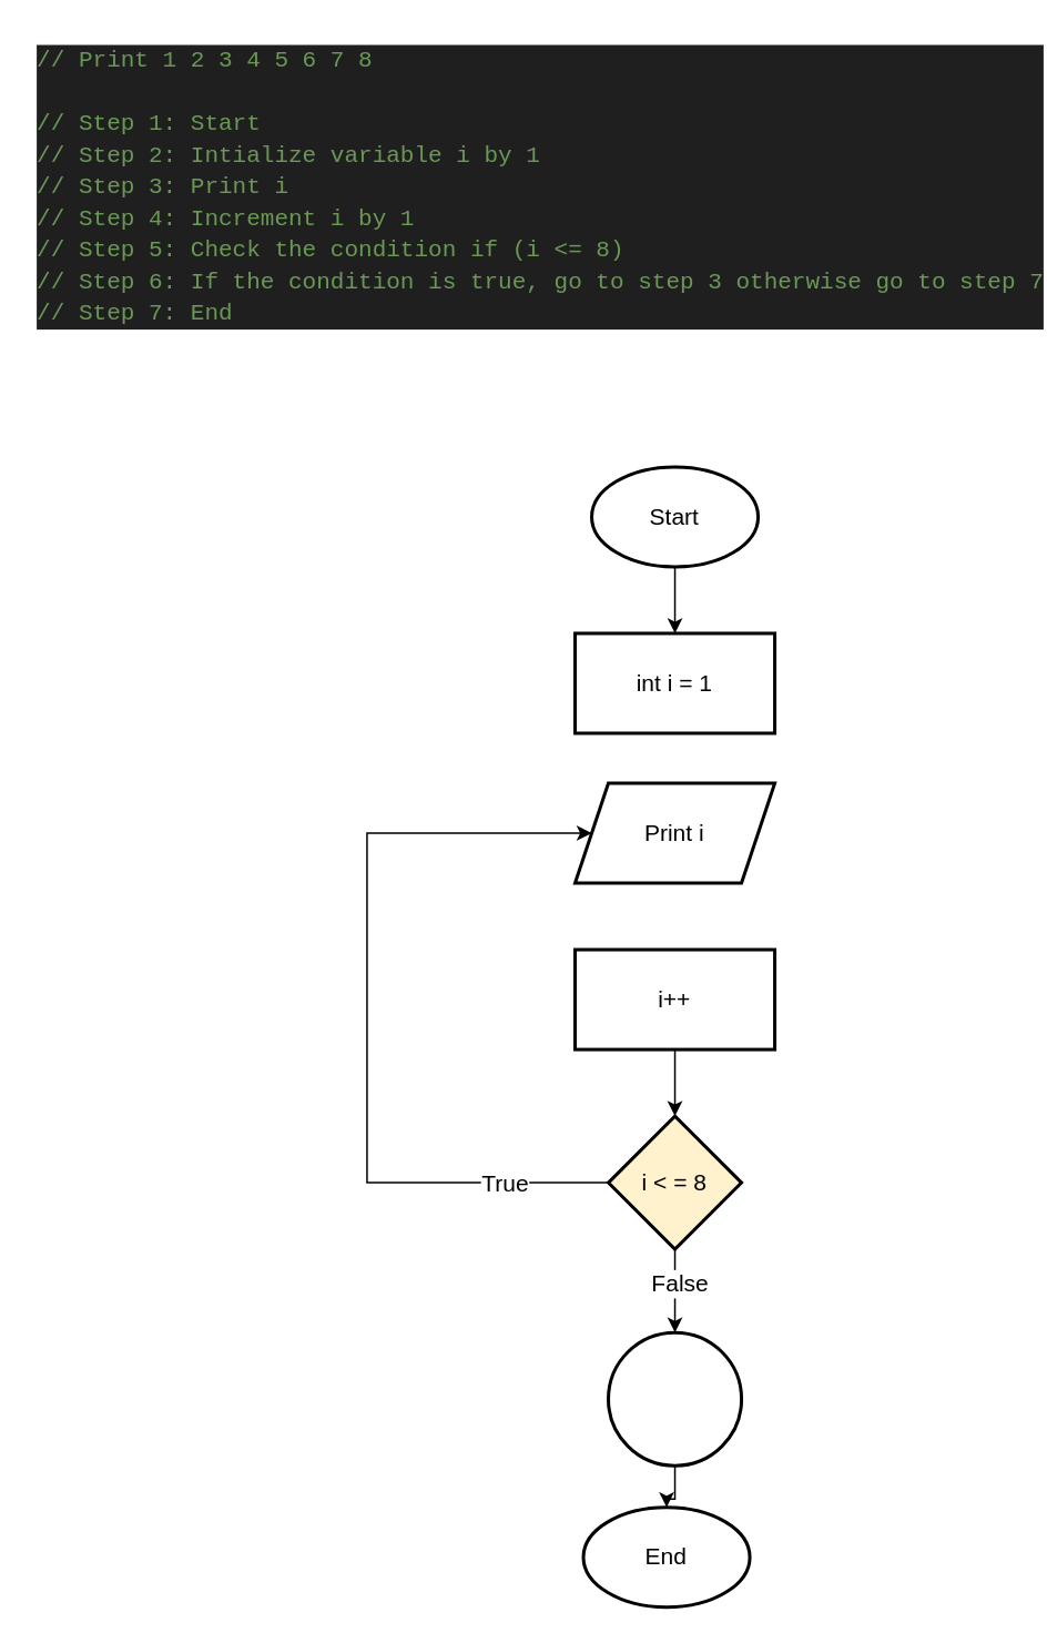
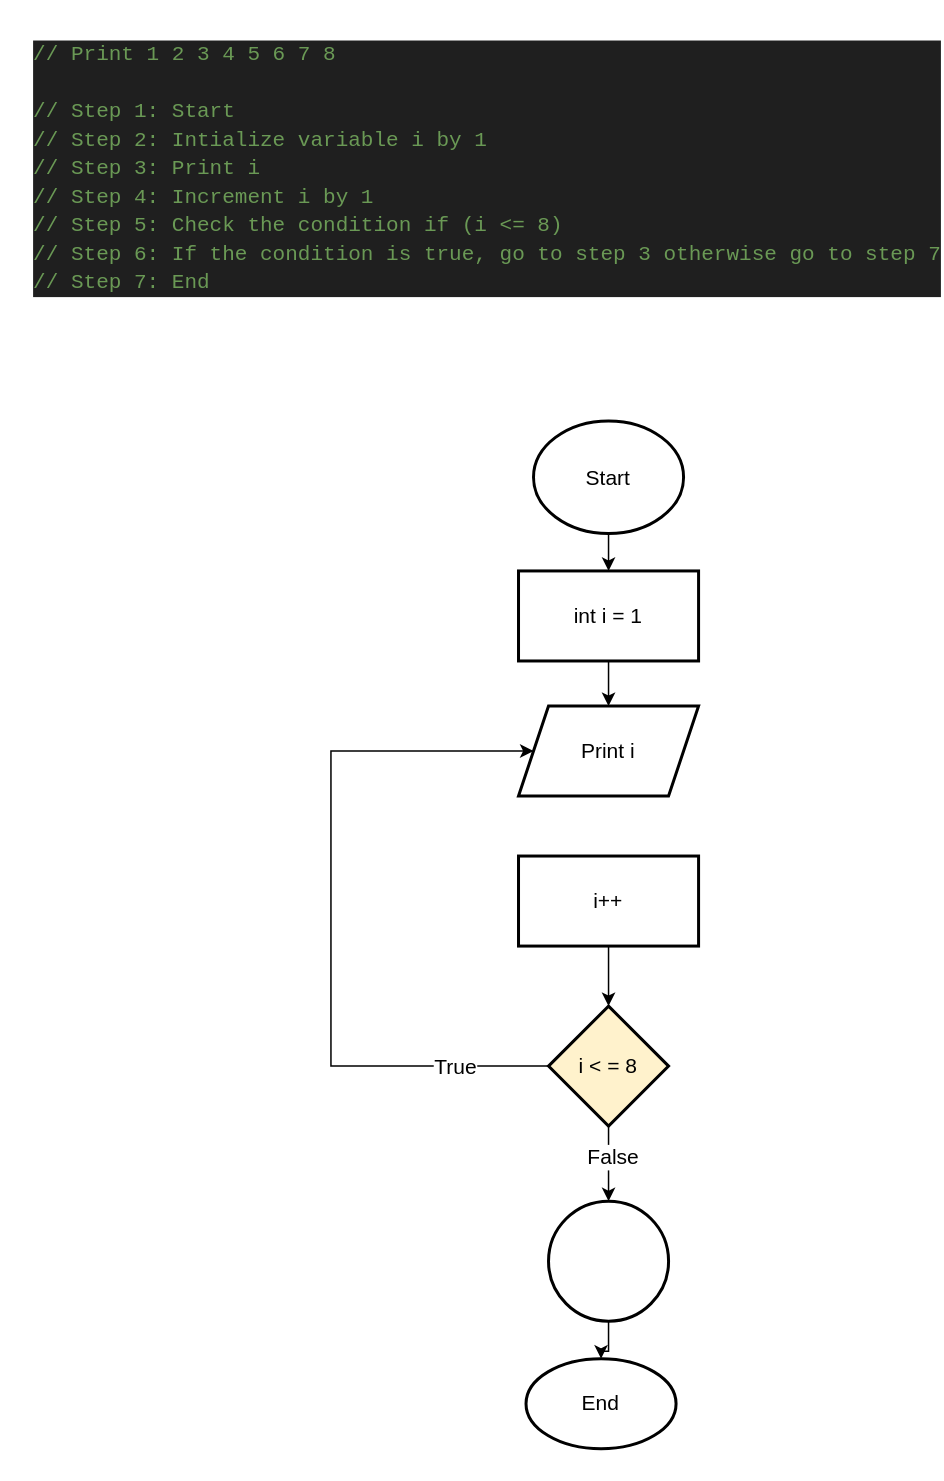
  <mxCell id="0" />
  <mxCell id="1" parent="0" />
  <mxCell id="2" value="&lt;div style=&quot;color: rgb(204, 204, 204); background-color: rgb(31, 31, 31); font-family: Consolas, &amp;quot;Courier New&amp;quot;, monospace; font-weight: normal; line-height: 19px; white-space: pre;&quot;&gt;&lt;div&gt;&lt;span style=&quot;color: #6a9955;&quot;&gt;// Print 1 2 3 4 5 6 7 8&lt;/span&gt;&lt;/div&gt;&lt;br&gt;&lt;div&gt;&lt;span style=&quot;color: #6a9955;&quot;&gt;// Step 1: Start&lt;/span&gt;&lt;/div&gt;&lt;div&gt;&lt;span style=&quot;color: #6a9955;&quot;&gt;// Step 2: Intialize variable i by 1&lt;/span&gt;&lt;/div&gt;&lt;div&gt;&lt;span style=&quot;color: #6a9955;&quot;&gt;// Step 3: Print i&lt;/span&gt;&lt;/div&gt;&lt;div&gt;&lt;span style=&quot;color: #6a9955;&quot;&gt;// Step 4: Increment i by 1&lt;/span&gt;&lt;/div&gt;&lt;div&gt;&lt;span style=&quot;color: #6a9955;&quot;&gt;// Step 5: Check the condition if (i &amp;lt;= 8) &lt;/span&gt;&lt;/div&gt;&lt;div&gt;&lt;span style=&quot;color: #6a9955;&quot;&gt;// Step 6: If the condition is true, go to step 3 otherwise go to step 7&lt;/span&gt;&lt;/div&gt;&lt;div&gt;&lt;span style=&quot;color: #6a9955;&quot;&gt;// Step 7: End&lt;/span&gt;&lt;/div&gt;&lt;/div&gt;" style="text;whiteSpace=wrap;html=1;fontSize=14;" vertex="1" parent="1"><mxGeometry x="20" y="20" width="560" height="190" as="geometry" /></mxCell>
  <mxCell id="3" value="" style="edgeStyle=orthogonalEdgeStyle;rounded=0;orthogonalLoop=1;jettySize=auto;html=1;fontSize=14;" edge="1" parent="1" source="4" target="7"><mxGeometry relative="1" as="geometry" /></mxCell>
- <mxCell id="4" value="Start" style="strokeWidth=2;html=1;shape=mxgraph.flowchart.start_1;whiteSpace=wrap;fontSize=14;" vertex="1" parent="1"><mxGeometry x="355" y="280" width="100" height="60" as="geometry" /></mxCell>
+ <mxCell id="4" value="Start" style="strokeWidth=2;html=1;shape=mxgraph.flowchart.start_1;whiteSpace=wrap;fontSize=14;" vertex="1" parent="1"><mxGeometry x="355" y="280" width="100" height="75" as="geometry" /></mxCell>
  <mxCell id="5" value="End" style="strokeWidth=2;html=1;shape=mxgraph.flowchart.start_1;whiteSpace=wrap;fontSize=14;" vertex="1" parent="1"><mxGeometry x="350" y="905" width="100" height="60" as="geometry" /></mxCell>
+ <mxCell id="6" value="" style="edgeStyle=orthogonalEdgeStyle;rounded=0;orthogonalLoop=1;jettySize=auto;html=1;fontSize=14;" edge="1" parent="1" source="7" target="8"><mxGeometry relative="1" as="geometry" /></mxCell>
  <mxCell id="7" value="int i = 1" style="whiteSpace=wrap;html=1;strokeWidth=2;fontSize=14;" vertex="1" parent="1"><mxGeometry x="345" y="380" width="120" height="60" as="geometry" /></mxCell>
  <mxCell id="8" value="Print i" style="shape=parallelogram;perimeter=parallelogramPerimeter;whiteSpace=wrap;html=1;fixedSize=1;strokeWidth=2;fontSize=14;" vertex="1" parent="1"><mxGeometry x="345" y="470" width="120" height="60" as="geometry" /></mxCell>
  <mxCell id="9" value="" style="edgeStyle=orthogonalEdgeStyle;rounded=0;orthogonalLoop=1;jettySize=auto;html=1;fontSize=14;" edge="1" parent="1" source="10" target="15"><mxGeometry relative="1" as="geometry" /></mxCell>
  <mxCell id="10" value="i++" style="whiteSpace=wrap;html=1;strokeWidth=2;fontSize=14;" vertex="1" parent="1"><mxGeometry x="345" y="570" width="120" height="60" as="geometry" /></mxCell>
  <mxCell id="11" value="" style="edgeStyle=orthogonalEdgeStyle;rounded=0;orthogonalLoop=1;jettySize=auto;html=1;entryX=0;entryY=0.5;entryDx=0;entryDy=0;fontSize=14;" edge="1" parent="1" source="15" target="8"><mxGeometry relative="1" as="geometry"><mxPoint x="305" y="710" as="targetPoint" /><Array as="points"><mxPoint x="220" y="710" /><mxPoint x="220" y="500" /></Array></mxGeometry></mxCell>
  <mxCell id="12" value="True" style="edgeLabel;html=1;align=center;verticalAlign=middle;resizable=0;points=[];fontSize=14;" vertex="1" connectable="0" parent="11"><mxGeometry x="-0.744" relative="1" as="geometry"><mxPoint as="offset" /></mxGeometry></mxCell>
  <mxCell id="13" value="" style="edgeStyle=orthogonalEdgeStyle;rounded=0;orthogonalLoop=1;jettySize=auto;html=1;fontSize=14;" edge="1" parent="1" source="15" target="17"><mxGeometry relative="1" as="geometry" /></mxCell>
  <mxCell id="14" value="False" style="edgeLabel;html=1;align=center;verticalAlign=middle;resizable=0;points=[];fontSize=14;" vertex="1" connectable="0" parent="13"><mxGeometry x="-0.184" y="2" relative="1" as="geometry"><mxPoint as="offset" /></mxGeometry></mxCell>
  <mxCell id="15" value="i &amp;lt; = 8" style="rhombus;whiteSpace=wrap;html=1;strokeWidth=2;fontSize=14;fillColor=#fff2cc;" vertex="1" parent="1"><mxGeometry x="365" y="670" width="80" height="80" as="geometry" /></mxCell>
  <mxCell id="16" value="" style="edgeStyle=orthogonalEdgeStyle;rounded=0;orthogonalLoop=1;jettySize=auto;html=1;fontSize=14;" edge="1" parent="1" source="17" target="5"><mxGeometry relative="1" as="geometry" /></mxCell>
  <mxCell id="17" value="" style="ellipse;whiteSpace=wrap;html=1;strokeWidth=2;fontSize=14;" vertex="1" parent="1"><mxGeometry x="365" y="800" width="80" height="80" as="geometry" /></mxCell>
